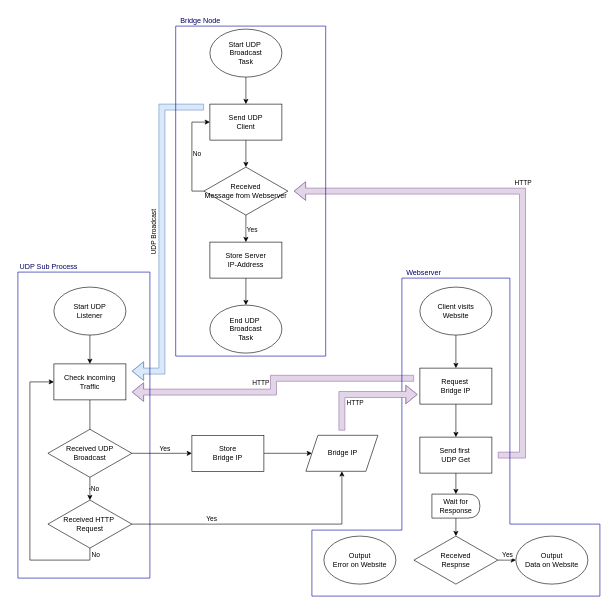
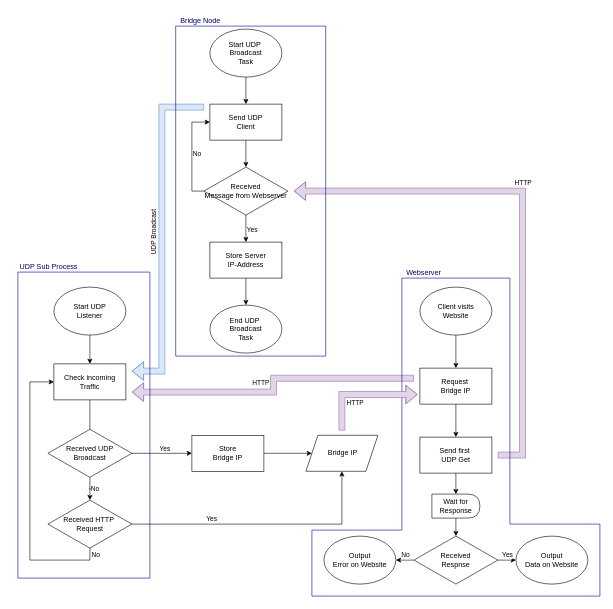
  <mxCell id="0" />
  <mxCell id="1" parent="0" />
  <mxCell id="2" style="edgeStyle=orthogonalEdgeStyle;rounded=0;orthogonalLoop=1;jettySize=auto;html=1;exitX=0.5;exitY=1;exitDx=0;exitDy=0;entryX=0.5;entryY=0;entryDx=0;entryDy=0;" edge="1" parent="1" source="3" target="5"><mxGeometry relative="1" as="geometry" /></mxCell>
  <mxCell id="3" value="Start UDP&amp;nbsp;&lt;div&gt;Broadcast&lt;/div&gt;&lt;div&gt;Task&lt;/div&gt;" style="ellipse;whiteSpace=wrap;html=1;" vertex="1" parent="1"><mxGeometry x="349" y="48" width="120" height="80" as="geometry" /></mxCell>
  <mxCell id="4" style="edgeStyle=orthogonalEdgeStyle;rounded=0;orthogonalLoop=1;jettySize=auto;html=1;exitX=0.5;exitY=1;exitDx=0;exitDy=0;entryX=0.5;entryY=0;entryDx=0;entryDy=0;" edge="1" parent="1" source="5" target="10"><mxGeometry relative="1" as="geometry" /></mxCell>
  <mxCell id="5" value="Send UDP&lt;div&gt;Client&lt;/div&gt;" style="rounded=0;whiteSpace=wrap;html=1;" vertex="1" parent="1"><mxGeometry x="349" y="173" width="120" height="60" as="geometry" /></mxCell>
  <mxCell id="6" style="edgeStyle=orthogonalEdgeStyle;rounded=0;orthogonalLoop=1;jettySize=auto;html=1;exitX=0.5;exitY=1;exitDx=0;exitDy=0;entryX=0.5;entryY=0;entryDx=0;entryDy=0;" edge="1" parent="1" source="10" target="12"><mxGeometry relative="1" as="geometry" /></mxCell>
  <mxCell id="7" value="Yes" style="edgeLabel;html=1;align=left;verticalAlign=middle;resizable=0;points=[];labelPosition=right;verticalLabelPosition=middle;" vertex="1" connectable="0" parent="6"><mxGeometry relative="1" as="geometry"><mxPoint as="offset" /></mxGeometry></mxCell>
  <mxCell id="8" style="edgeStyle=orthogonalEdgeStyle;rounded=0;orthogonalLoop=1;jettySize=auto;html=1;exitX=0;exitY=0.5;exitDx=0;exitDy=0;entryX=0;entryY=0.5;entryDx=0;entryDy=0;" edge="1" parent="1" source="10" target="5"><mxGeometry relative="1" as="geometry" /></mxCell>
  <mxCell id="9" value="No" style="edgeLabel;html=1;align=left;verticalAlign=middle;resizable=0;points=[];labelPosition=right;verticalLabelPosition=middle;" vertex="1" connectable="0" parent="8"><mxGeometry relative="1" as="geometry"><mxPoint as="offset" /></mxGeometry></mxCell>
  <mxCell id="10" value="Received&lt;div&gt;Message from Webserver&lt;/div&gt;" style="rhombus;whiteSpace=wrap;html=1;" vertex="1" parent="1"><mxGeometry x="339" y="278" width="140" height="80" as="geometry" /></mxCell>
  <mxCell id="11" style="edgeStyle=orthogonalEdgeStyle;rounded=0;orthogonalLoop=1;jettySize=auto;html=1;exitX=0.5;exitY=1;exitDx=0;exitDy=0;entryX=0.5;entryY=0;entryDx=0;entryDy=0;" edge="1" parent="1" source="12" target="13"><mxGeometry relative="1" as="geometry" /></mxCell>
  <mxCell id="12" value="Store Server&lt;div&gt;IP-Address&lt;/div&gt;" style="rounded=0;whiteSpace=wrap;html=1;" vertex="1" parent="1"><mxGeometry x="349" y="403" width="120" height="60" as="geometry" /></mxCell>
  <mxCell id="13" value="End UDP&amp;nbsp;&lt;div&gt;Broadcast&lt;/div&gt;&lt;div&gt;Task&lt;/div&gt;" style="ellipse;whiteSpace=wrap;html=1;" vertex="1" parent="1"><mxGeometry x="349" y="508" width="120" height="80" as="geometry" /></mxCell>
  <mxCell id="14" value="&amp;nbsp;&lt;span style=&quot;background-color: transparent; color: light-dark(rgb(0, 0, 0), rgb(255, 255, 255));&quot;&gt;Bridge IP&lt;/span&gt;" style="shape=parallelogram;perimeter=parallelogramPerimeter;whiteSpace=wrap;html=1;fixedSize=1;" vertex="1" parent="1"><mxGeometry x="509" y="725" width="120" height="60" as="geometry" /></mxCell>
  <mxCell id="15" value="" style="edgeStyle=orthogonalEdgeStyle;rounded=0;orthogonalLoop=1;jettySize=auto;html=1;" edge="1" parent="1" source="16" target="18"><mxGeometry relative="1" as="geometry" /></mxCell>
  <mxCell id="16" value="Start UDP&lt;div&gt;Listener&lt;/div&gt;" style="ellipse;whiteSpace=wrap;html=1;" vertex="1" parent="1"><mxGeometry x="89" y="478" width="120" height="80" as="geometry" /></mxCell>
  <mxCell id="17" value="" style="edgeStyle=orthogonalEdgeStyle;rounded=0;orthogonalLoop=1;jettySize=auto;html=1;" edge="1" parent="1" source="18"><mxGeometry relative="1" as="geometry"><mxPoint x="149" y="733" as="targetPoint" /></mxGeometry></mxCell>
  <mxCell id="18" value="Check incoming&lt;div&gt;Traffic&lt;/div&gt;" style="whiteSpace=wrap;html=1;" vertex="1" parent="1"><mxGeometry x="89" y="606" width="120" height="60" as="geometry" /></mxCell>
  <mxCell id="19" value="" style="edgeStyle=orthogonalEdgeStyle;rounded=0;orthogonalLoop=1;jettySize=auto;html=1;" edge="1" parent="1" source="23" target="28"><mxGeometry relative="1" as="geometry" /></mxCell>
  <mxCell id="20" value="No" style="edgeLabel;html=1;align=left;verticalAlign=middle;resizable=0;points=[];labelPosition=right;verticalLabelPosition=middle;" vertex="1" connectable="0" parent="19"><mxGeometry relative="1" as="geometry"><mxPoint as="offset" /></mxGeometry></mxCell>
  <mxCell id="21" style="edgeStyle=orthogonalEdgeStyle;rounded=0;orthogonalLoop=1;jettySize=auto;html=1;exitX=1;exitY=0.5;exitDx=0;exitDy=0;entryX=0;entryY=0.5;entryDx=0;entryDy=0;" edge="1" parent="1" source="23" target="37"><mxGeometry relative="1" as="geometry"><mxPoint x="279" y="668" as="targetPoint" /></mxGeometry></mxCell>
  <mxCell id="22" value="Yes" style="edgeLabel;html=1;align=center;verticalAlign=bottom;resizable=0;points=[];labelPosition=center;verticalLabelPosition=top;" vertex="1" connectable="0" parent="21"><mxGeometry relative="1" as="geometry"><mxPoint x="4" as="offset" /></mxGeometry></mxCell>
  <mxCell id="23" value="Received UDP&lt;div&gt;Broadcast&lt;/div&gt;" style="rhombus;whiteSpace=wrap;html=1;" vertex="1" parent="1"><mxGeometry x="79" y="715" width="140" height="80" as="geometry" /></mxCell>
  <mxCell id="24" style="edgeStyle=orthogonalEdgeStyle;rounded=0;orthogonalLoop=1;jettySize=auto;html=1;exitX=0.5;exitY=1;exitDx=0;exitDy=0;entryX=0;entryY=0.5;entryDx=0;entryDy=0;" edge="1" parent="1" source="28" target="18"><mxGeometry relative="1" as="geometry"><Array as="points"><mxPoint x="149" y="933" /><mxPoint x="49" y="933" /><mxPoint x="49" y="636" /></Array></mxGeometry></mxCell>
  <mxCell id="25" value="No" style="edgeLabel;html=1;align=left;verticalAlign=middle;resizable=0;points=[];labelPosition=right;verticalLabelPosition=middle;" vertex="1" connectable="0" parent="24"><mxGeometry relative="1" as="geometry"><mxPoint x="101" y="100" as="offset" /></mxGeometry></mxCell>
  <mxCell id="26" style="edgeStyle=orthogonalEdgeStyle;rounded=0;orthogonalLoop=1;jettySize=auto;html=1;exitX=1;exitY=0.5;exitDx=0;exitDy=0;entryX=0.5;entryY=1;entryDx=0;entryDy=0;" edge="1" parent="1" source="28" target="14"><mxGeometry relative="1" as="geometry" /></mxCell>
  <mxCell id="27" value="Yes" style="edgeLabel;html=1;align=center;verticalAlign=bottom;resizable=0;points=[];labelPosition=center;verticalLabelPosition=top;" vertex="1" connectable="0" parent="26"><mxGeometry relative="1" as="geometry"><mxPoint x="-87" as="offset" /></mxGeometry></mxCell>
  <mxCell id="28" value="Received HTTP&amp;nbsp;&lt;div&gt;Request&lt;br&gt;&lt;/div&gt;" style="rhombus;whiteSpace=wrap;html=1;" vertex="1" parent="1"><mxGeometry x="79" y="833" width="140" height="80" as="geometry" /></mxCell>
  <mxCell id="29" value="" style="edgeStyle=orthogonalEdgeStyle;rounded=0;orthogonalLoop=1;jettySize=auto;html=1;" edge="1" parent="1" source="30" target="32"><mxGeometry relative="1" as="geometry" /></mxCell>
  <mxCell id="30" value="Client visits&lt;div&gt;Website&lt;/div&gt;" style="ellipse;whiteSpace=wrap;html=1;" vertex="1" parent="1"><mxGeometry x="699" y="478" width="120" height="80" as="geometry" /></mxCell>
  <mxCell id="31" value="" style="edgeStyle=orthogonalEdgeStyle;rounded=0;orthogonalLoop=1;jettySize=auto;html=1;" edge="1" parent="1" source="32" target="34"><mxGeometry relative="1" as="geometry" /></mxCell>
  <mxCell id="32" value="Request&amp;nbsp;&lt;div&gt;Bridge&amp;nbsp;&lt;span style=&quot;background-color: transparent; color: light-dark(rgb(0, 0, 0), rgb(255, 255, 255));&quot;&gt;IP&lt;/span&gt;&lt;/div&gt;" style="whiteSpace=wrap;html=1;" vertex="1" parent="1"><mxGeometry x="699" y="613" width="120" height="60" as="geometry" /></mxCell>
  <mxCell id="33" style="edgeStyle=orthogonalEdgeStyle;rounded=0;orthogonalLoop=1;jettySize=auto;html=1;exitX=0.5;exitY=1;exitDx=0;exitDy=0;entryX=0.5;entryY=0;entryDx=0;entryDy=0;" edge="1" parent="1" source="34" target="50"><mxGeometry relative="1" as="geometry" /></mxCell>
  <mxCell id="34" value="Send first&amp;nbsp;&lt;div&gt;UDP Get&lt;/div&gt;" style="whiteSpace=wrap;html=1;" vertex="1" parent="1"><mxGeometry x="699" y="728" width="120" height="60" as="geometry" /></mxCell>
  <mxCell id="35" value="Output&lt;div&gt;Data on Website&lt;/div&gt;" style="ellipse;whiteSpace=wrap;html=1;" vertex="1" parent="1"><mxGeometry x="859" y="893" width="120" height="80" as="geometry" /></mxCell>
  <mxCell id="36" style="edgeStyle=orthogonalEdgeStyle;rounded=0;orthogonalLoop=1;jettySize=auto;html=1;exitX=1;exitY=0.5;exitDx=0;exitDy=0;entryX=0;entryY=0.5;entryDx=0;entryDy=0;" edge="1" parent="1" source="37" target="14"><mxGeometry relative="1" as="geometry" /></mxCell>
  <mxCell id="37" value="Store&lt;div&gt;Bridge IP&lt;/div&gt;" style="rounded=0;whiteSpace=wrap;html=1;" vertex="1" parent="1"><mxGeometry x="319" y="725" width="120" height="60" as="geometry" /></mxCell>
  <mxCell id="38" value="" style="shape=flexArrow;endArrow=classic;html=1;rounded=0;edgeStyle=orthogonalEdgeStyle;fillColor=#e1d5e7;strokeColor=#9673a6;" edge="1" parent="1"><mxGeometry width="50" height="50" relative="1" as="geometry"><mxPoint x="829" y="758" as="sourcePoint" /><mxPoint x="489" y="318" as="targetPoint" /><Array as="points"><mxPoint x="870" y="758" /><mxPoint x="870" y="318" /></Array></mxGeometry></mxCell>
  <mxCell id="39" value="HTTP" style="edgeLabel;html=1;align=center;verticalAlign=bottom;resizable=0;points=[];labelPosition=center;verticalLabelPosition=top;" vertex="1" connectable="0" parent="38"><mxGeometry relative="1" as="geometry"><mxPoint y="-55" as="offset" /></mxGeometry></mxCell>
  <mxCell id="40" value="" style="shape=flexArrow;endArrow=classic;html=1;rounded=0;edgeStyle=orthogonalEdgeStyle;fillColor=#dae8fc;strokeColor=#6c8ebf;" edge="1" parent="1"><mxGeometry width="50" height="50" relative="1" as="geometry"><mxPoint x="339" y="178" as="sourcePoint" /><mxPoint x="219" y="618" as="targetPoint" /><Array as="points"><mxPoint x="338" y="178" /><mxPoint x="269" y="178" /><mxPoint x="269" y="618" /></Array></mxGeometry></mxCell>
  <mxCell id="41" value="UDP Broadcast" style="edgeLabel;html=1;align=right;verticalAlign=middle;resizable=0;points=[];textDirection=vertical-rl;labelPosition=left;verticalLabelPosition=middle;rotation=-180;" vertex="1" connectable="0" parent="40"><mxGeometry relative="1" as="geometry"><mxPoint x="-20" as="offset" /></mxGeometry></mxCell>
  <mxCell id="42" value="" style="shape=flexArrow;endArrow=classic;html=1;rounded=0;edgeStyle=orthogonalEdgeStyle;fillColor=#e1d5e7;strokeColor=#9673a6;" edge="1" parent="1"><mxGeometry width="50" height="50" relative="1" as="geometry"><mxPoint x="689" y="630" as="sourcePoint" /><mxPoint x="219" y="653" as="targetPoint" /><Array as="points"><mxPoint x="684" y="630" /><mxPoint x="455" y="630" /><mxPoint x="455" y="653" /></Array></mxGeometry></mxCell>
  <mxCell id="43" value="HTTP" style="edgeLabel;html=1;align=center;verticalAlign=bottom;resizable=0;points=[];labelPosition=center;verticalLabelPosition=top;" vertex="1" connectable="0" parent="42"><mxGeometry relative="1" as="geometry"><mxPoint x="-22" y="2" as="offset" /></mxGeometry></mxCell>
+ <mxCell id="44" style="edgeStyle=orthogonalEdgeStyle;rounded=0;orthogonalLoop=1;jettySize=auto;html=1;exitX=0;exitY=0.5;exitDx=0;exitDy=0;entryX=1;entryY=0.5;entryDx=0;entryDy=0;" edge="1" parent="1" source="48" target="51"><mxGeometry relative="1" as="geometry" /></mxCell>
+ <mxCell id="45" value="No" style="edgeLabel;html=1;align=center;verticalAlign=bottom;resizable=0;points=[];labelPosition=center;verticalLabelPosition=top;" vertex="1" connectable="0" parent="44"><mxGeometry relative="1" as="geometry"><mxPoint as="offset" /></mxGeometry></mxCell>
  <mxCell id="46" style="edgeStyle=orthogonalEdgeStyle;rounded=0;orthogonalLoop=1;jettySize=auto;html=1;exitX=1;exitY=0.5;exitDx=0;exitDy=0;entryX=0;entryY=0.5;entryDx=0;entryDy=0;" edge="1" parent="1" source="48" target="35"><mxGeometry relative="1" as="geometry" /></mxCell>
  <mxCell id="47" value="Yes" style="edgeLabel;html=1;align=center;verticalAlign=bottom;resizable=0;points=[];labelPosition=center;verticalLabelPosition=top;" vertex="1" connectable="0" parent="46"><mxGeometry relative="1" as="geometry"><mxPoint as="offset" /></mxGeometry></mxCell>
  <mxCell id="48" value="Received&lt;div&gt;Respnse&lt;/div&gt;" style="rhombus;whiteSpace=wrap;html=1;" vertex="1" parent="1"><mxGeometry x="689" y="893" width="140" height="80" as="geometry" /></mxCell>
  <mxCell id="49" style="edgeStyle=orthogonalEdgeStyle;rounded=0;orthogonalLoop=1;jettySize=auto;html=1;exitX=0.5;exitY=1;exitDx=0;exitDy=0;entryX=0.5;entryY=0;entryDx=0;entryDy=0;" edge="1" parent="1" source="50" target="48"><mxGeometry relative="1" as="geometry" /></mxCell>
  <mxCell id="50" value="Wait for&lt;div&gt;Response&lt;/div&gt;" style="shape=delay;whiteSpace=wrap;html=1;" vertex="1" parent="1"><mxGeometry x="719" y="823" width="80" height="40" as="geometry" /></mxCell>
  <mxCell id="51" value="Output&lt;div&gt;Error on Website&lt;/div&gt;" style="ellipse;whiteSpace=wrap;html=1;" vertex="1" parent="1"><mxGeometry x="539" y="893" width="120" height="80" as="geometry" /></mxCell>
  <mxCell id="52" value="" style="endArrow=none;html=1;rounded=0;strokeColor=#000099;" edge="1" parent="1"><mxGeometry width="50" height="50" relative="1" as="geometry"><mxPoint x="542" y="43" as="sourcePoint" /><mxPoint x="542" y="43" as="targetPoint" /><Array as="points"><mxPoint x="542" y="593" /><mxPoint x="292" y="593" /><mxPoint x="292" y="43" /></Array></mxGeometry></mxCell>
  <mxCell id="53" value="Bridge Node" style="text;html=1;align=center;verticalAlign=middle;resizable=0;points=[];autosize=1;strokeColor=none;fillColor=none;fontColor=#000066;" vertex="1" parent="1"><mxGeometry x="288" y="20" width="90" height="30" as="geometry" /></mxCell>
  <mxCell id="54" value="" style="endArrow=none;html=1;rounded=0;strokeColor=#000099;" edge="1" parent="1"><mxGeometry width="50" height="50" relative="1" as="geometry"><mxPoint x="249" y="453" as="sourcePoint" /><mxPoint x="249" y="453" as="targetPoint" /><Array as="points"><mxPoint x="249" y="963" /><mxPoint x="29" y="963" /><mxPoint x="29" y="453" /></Array></mxGeometry></mxCell>
  <mxCell id="55" value="UDP Sub Process" style="text;html=1;align=center;verticalAlign=middle;resizable=0;points=[];autosize=1;strokeColor=none;fillColor=none;fontColor=#000066;" vertex="1" parent="1"><mxGeometry x="20" y="430" width="120" height="30" as="geometry" /></mxCell>
  <mxCell id="56" value="" style="endArrow=none;html=1;rounded=0;strokeColor=#000099;" edge="1" parent="1"><mxGeometry width="50" height="50" relative="1" as="geometry"><mxPoint x="849" y="463" as="sourcePoint" /><mxPoint x="849" y="463" as="targetPoint" /><Array as="points"><mxPoint x="849" y="873" /><mxPoint x="999" y="873" /><mxPoint x="999" y="993" /><mxPoint x="519" y="993" /><mxPoint x="519" y="883" /><mxPoint x="669" y="883" /><mxPoint x="669" y="463" /></Array></mxGeometry></mxCell>
  <mxCell id="57" value="Webserver" style="text;html=1;align=center;verticalAlign=middle;resizable=0;points=[];autosize=1;strokeColor=none;fillColor=none;fontColor=#000066;" vertex="1" parent="1"><mxGeometry x="665" y="440" width="80" height="30" as="geometry" /></mxCell>
  <mxCell id="58" value="" style="shape=flexArrow;endArrow=classic;html=1;rounded=0;edgeStyle=orthogonalEdgeStyle;fillColor=#e1d5e7;strokeColor=#9673a6;" edge="1" parent="1"><mxGeometry width="50" height="50" relative="1" as="geometry"><mxPoint x="569" y="717" as="sourcePoint" /><mxPoint x="695" y="657" as="targetPoint" /><Array as="points"><mxPoint x="569" y="717" /><mxPoint x="569" y="657" /></Array></mxGeometry></mxCell>
  <mxCell id="59" value="HTTP" style="edgeLabel;html=1;align=center;verticalAlign=bottom;resizable=0;points=[];labelPosition=center;verticalLabelPosition=top;" vertex="1" connectable="0" parent="58"><mxGeometry relative="1" as="geometry"><mxPoint x="-12" y="22" as="offset" /></mxGeometry></mxCell>
